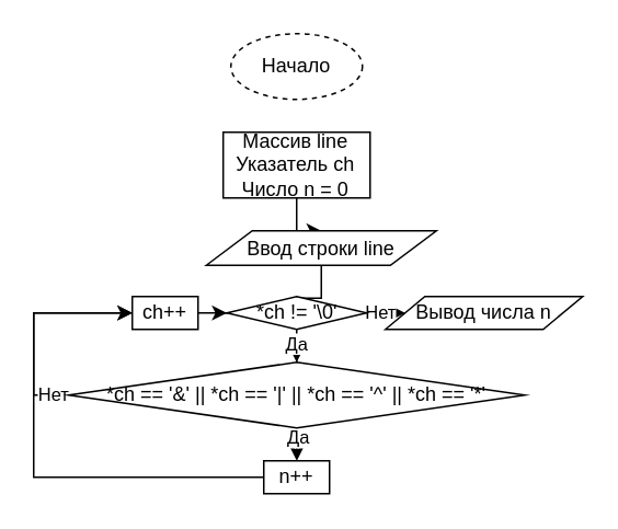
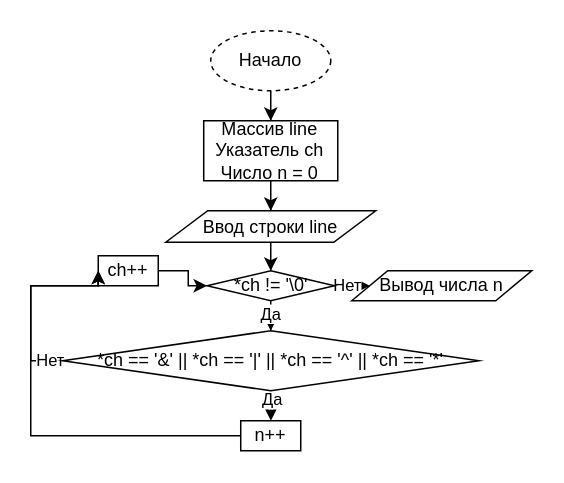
  <mxCell id="0" />
  <mxCell id="1" parent="0" />
+ <mxCell id="2" style="edgeStyle=orthogonalEdgeStyle;rounded=0;orthogonalLoop=1;jettySize=auto;html=1;entryX=0.5;entryY=0;entryDx=0;entryDy=0;" edge="1" parent="1" source="3" target="5"><mxGeometry relative="1" as="geometry" /></mxCell>
  <mxCell id="3" value="Начало" style="ellipse;whiteSpace=wrap;html=1;dashed=1;" vertex="1" parent="1"><mxGeometry x="140" y="20" width="80" height="40" as="geometry" /></mxCell>
  <mxCell id="4" style="edgeStyle=orthogonalEdgeStyle;rounded=0;orthogonalLoop=1;jettySize=auto;html=1;entryX=0.5;entryY=0;entryDx=0;entryDy=0;" edge="1" parent="1" source="5" target="7"><mxGeometry relative="1" as="geometry" /></mxCell>
  <mxCell id="5" value="&lt;div&gt;Массив line&lt;/div&gt;&lt;div&gt;Указатель ch&lt;/div&gt;&lt;div&gt;&lt;span&gt;Число n = 0&lt;/span&gt;&lt;/div&gt;" style="rounded=0;whiteSpace=wrap;html=1;" vertex="1" parent="1"><mxGeometry x="135.31" y="80" width="89.37" height="40" as="geometry" /></mxCell>
  <mxCell id="6" style="edgeStyle=orthogonalEdgeStyle;rounded=0;orthogonalLoop=1;jettySize=auto;html=1;" edge="1" parent="1" source="7" target="11"><mxGeometry relative="1" as="geometry" /></mxCell>
- <mxCell id="7" value="Ввод строки line" style="shape=parallelogram;perimeter=parallelogramPerimeter;whiteSpace=wrap;html=1;fontFamily=Helvetica;fontSize=12;fontColor=#000000;align=center;strokeColor=#000000;fillColor=#ffffff;" vertex="1" parent="1"><mxGeometry x="125" y="140" width="140" height="21" as="geometry" /></mxCell>
+ <mxCell id="7" value="Ввод строки line" style="shape=parallelogram;perimeter=parallelogramPerimeter;whiteSpace=wrap;html=1;fontFamily=Helvetica;fontSize=12;fontColor=#000000;align=center;strokeColor=#000000;fillColor=#ffffff;" vertex="1" parent="1"><mxGeometry x="110" y="140" width="140" height="21" as="geometry" /></mxCell>
  <mxCell id="8" style="edgeStyle=orthogonalEdgeStyle;rounded=0;orthogonalLoop=1;jettySize=auto;html=1;entryX=0.5;entryY=0;entryDx=0;entryDy=0;" edge="1" parent="1" source="11" target="18"><mxGeometry relative="1" as="geometry" /></mxCell>
  <mxCell id="9" value="Да" style="edgeLabel;html=1;align=center;verticalAlign=middle;resizable=0;points=[];" vertex="1" connectable="0" parent="8"><mxGeometry x="0.6" y="-1" relative="1" as="geometry"><mxPoint as="offset" /></mxGeometry></mxCell>
  <mxCell id="10" value="Нет" style="edgeStyle=orthogonalEdgeStyle;rounded=0;orthogonalLoop=1;jettySize=auto;html=1;" edge="1" parent="1" source="11" target="21"><mxGeometry x="0.603" relative="1" as="geometry"><mxPoint as="offset" /></mxGeometry></mxCell>
  <mxCell id="11" value="*ch != '\0'" style="rhombus;whiteSpace=wrap;html=1;" vertex="1" parent="1"><mxGeometry x="137.5" y="180" width="85" height="20" as="geometry" /></mxCell>
  <mxCell id="12" style="edgeStyle=orthogonalEdgeStyle;rounded=0;orthogonalLoop=1;jettySize=auto;html=1;entryX=0;entryY=0.5;entryDx=0;entryDy=0;" edge="1" parent="1" source="13" target="11"><mxGeometry relative="1" as="geometry" /></mxCell>
- <mxCell id="13" value="ch++" style="rounded=0;whiteSpace=wrap;html=1;" vertex="1" parent="1"><mxGeometry x="80" y="180" width="40" height="20" as="geometry" /></mxCell>
+ <mxCell id="13" value="ch++" style="rounded=0;whiteSpace=wrap;html=1;" vertex="1" parent="1"><mxGeometry x="65" y="170" width="40" height="20" as="geometry" /></mxCell>
  <mxCell id="14" style="edgeStyle=orthogonalEdgeStyle;rounded=0;orthogonalLoop=1;jettySize=auto;html=1;entryX=0;entryY=0.5;entryDx=0;entryDy=0;" edge="1" parent="1" source="18" target="13"><mxGeometry relative="1" as="geometry"><Array as="points"><mxPoint x="20" y="240" /><mxPoint x="20" y="190" /></Array></mxGeometry></mxCell>
  <mxCell id="15" value="Нет" style="edgeLabel;html=1;align=center;verticalAlign=middle;resizable=0;points=[];" vertex="1" connectable="0" parent="14"><mxGeometry x="-0.852" y="-1" relative="1" as="geometry"><mxPoint as="offset" /></mxGeometry></mxCell>
  <mxCell id="16" style="edgeStyle=orthogonalEdgeStyle;rounded=0;orthogonalLoop=1;jettySize=auto;html=1;entryX=0.5;entryY=0;entryDx=0;entryDy=0;" edge="1" parent="1" source="18" target="20"><mxGeometry relative="1" as="geometry" /></mxCell>
  <mxCell id="17" value="Да" style="edgeLabel;html=1;align=center;verticalAlign=middle;resizable=0;points=[];" vertex="1" connectable="0" parent="16"><mxGeometry x="-0.634" relative="1" as="geometry"><mxPoint y="2" as="offset" /></mxGeometry></mxCell>
  <mxCell id="18" value="*ch == '&amp;amp;' || *ch == '|' || *ch == '^' || *ch == '*'" style="rhombus;whiteSpace=wrap;html=1;" vertex="1" parent="1"><mxGeometry x="41.25" y="220" width="277.5" height="40" as="geometry" /></mxCell>
  <mxCell id="19" style="edgeStyle=orthogonalEdgeStyle;rounded=0;orthogonalLoop=1;jettySize=auto;html=1;entryX=0;entryY=0.5;entryDx=0;entryDy=0;" edge="1" parent="1" source="20" target="13"><mxGeometry relative="1" as="geometry"><Array as="points"><mxPoint x="20" y="290" /><mxPoint x="20" y="190" /></Array></mxGeometry></mxCell>
  <mxCell id="20" value="n++" style="rounded=0;whiteSpace=wrap;html=1;" vertex="1" parent="1"><mxGeometry x="159.99" y="280" width="40" height="20" as="geometry" /></mxCell>
  <mxCell id="21" value="Вывод числа n" style="shape=parallelogram;perimeter=parallelogramPerimeter;whiteSpace=wrap;html=1;" vertex="1" parent="1"><mxGeometry x="234" y="180" width="120" height="20" as="geometry" /></mxCell>
